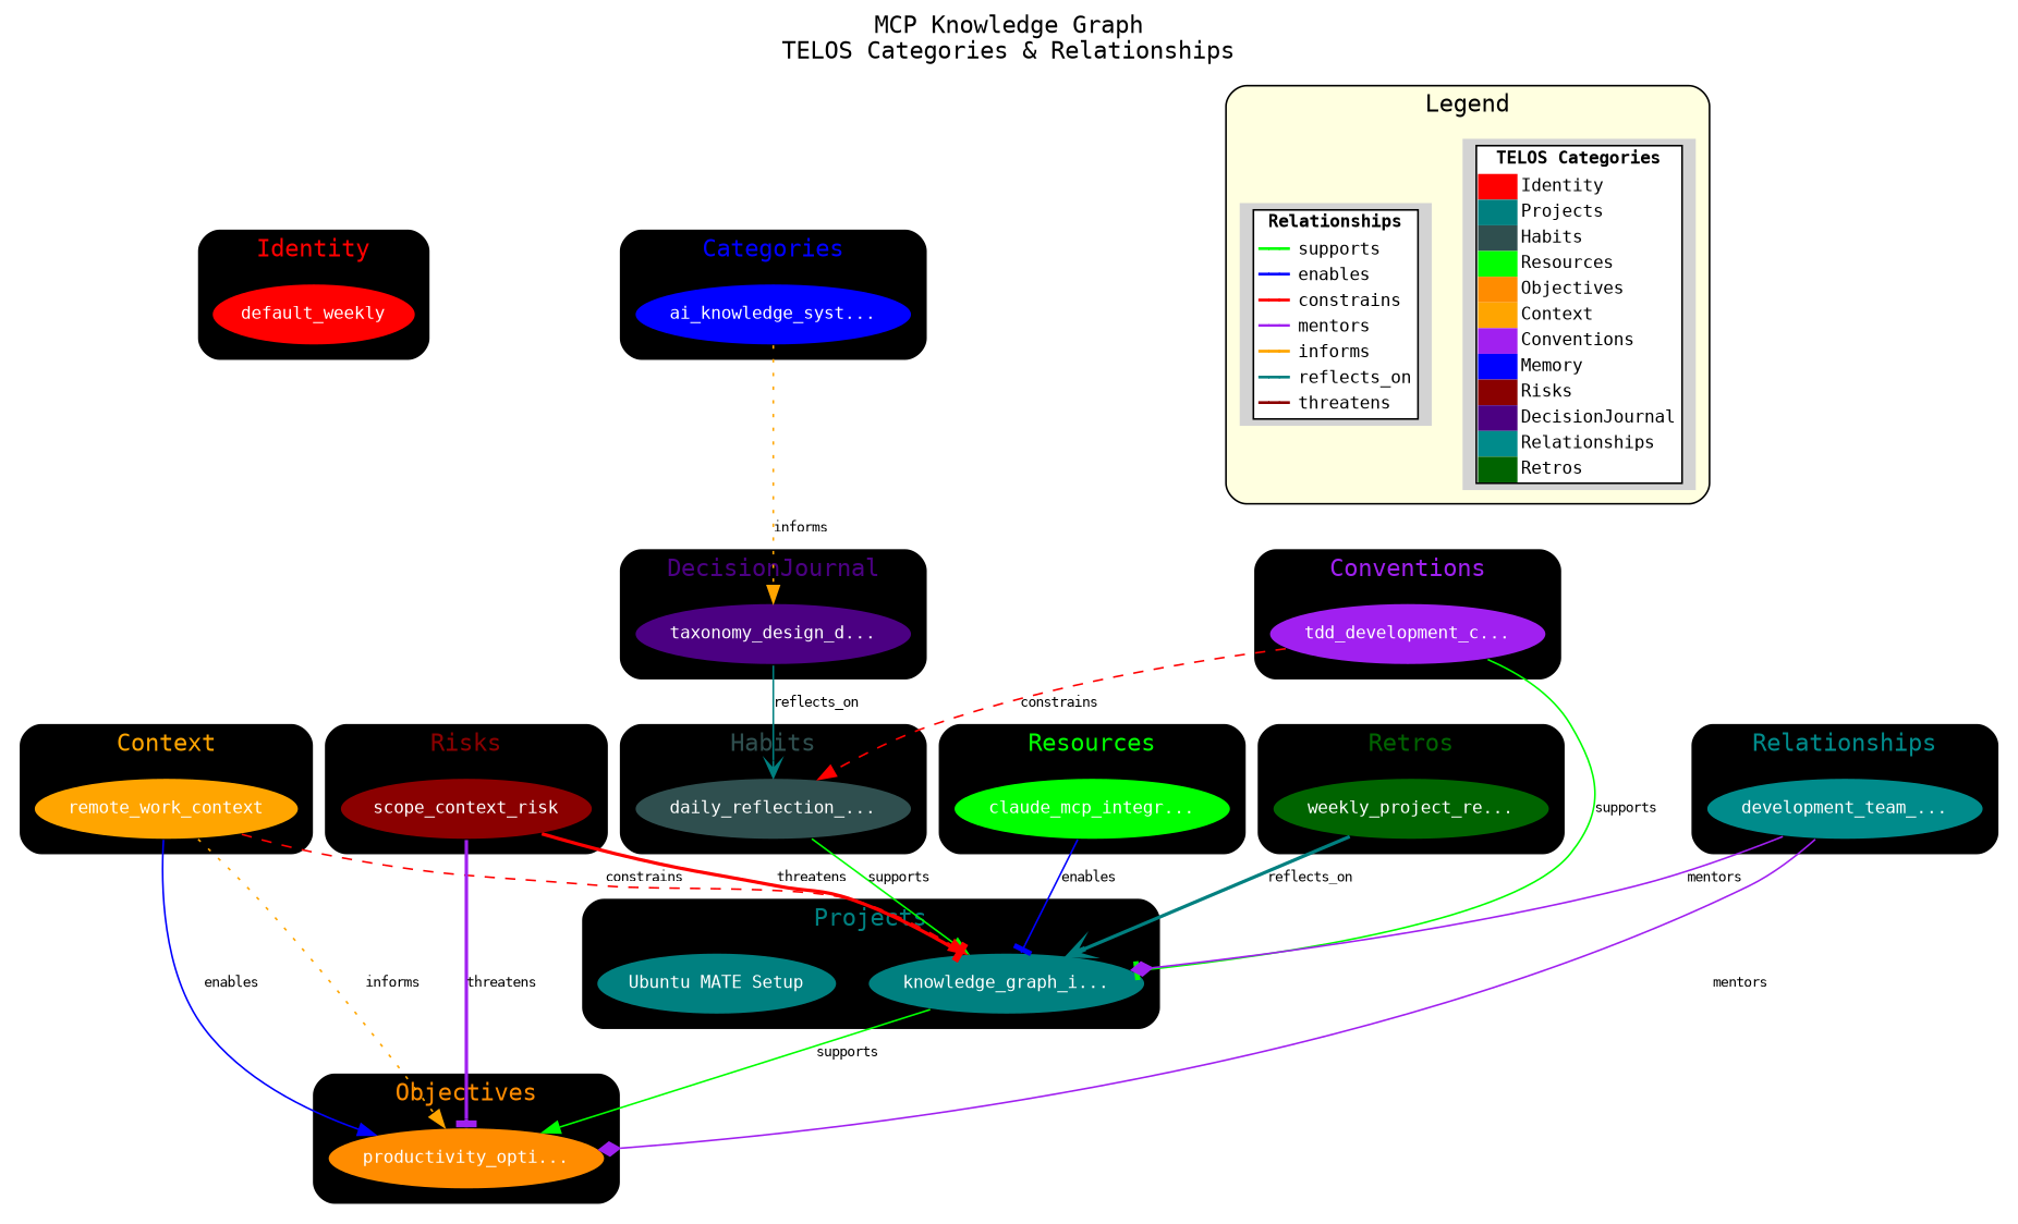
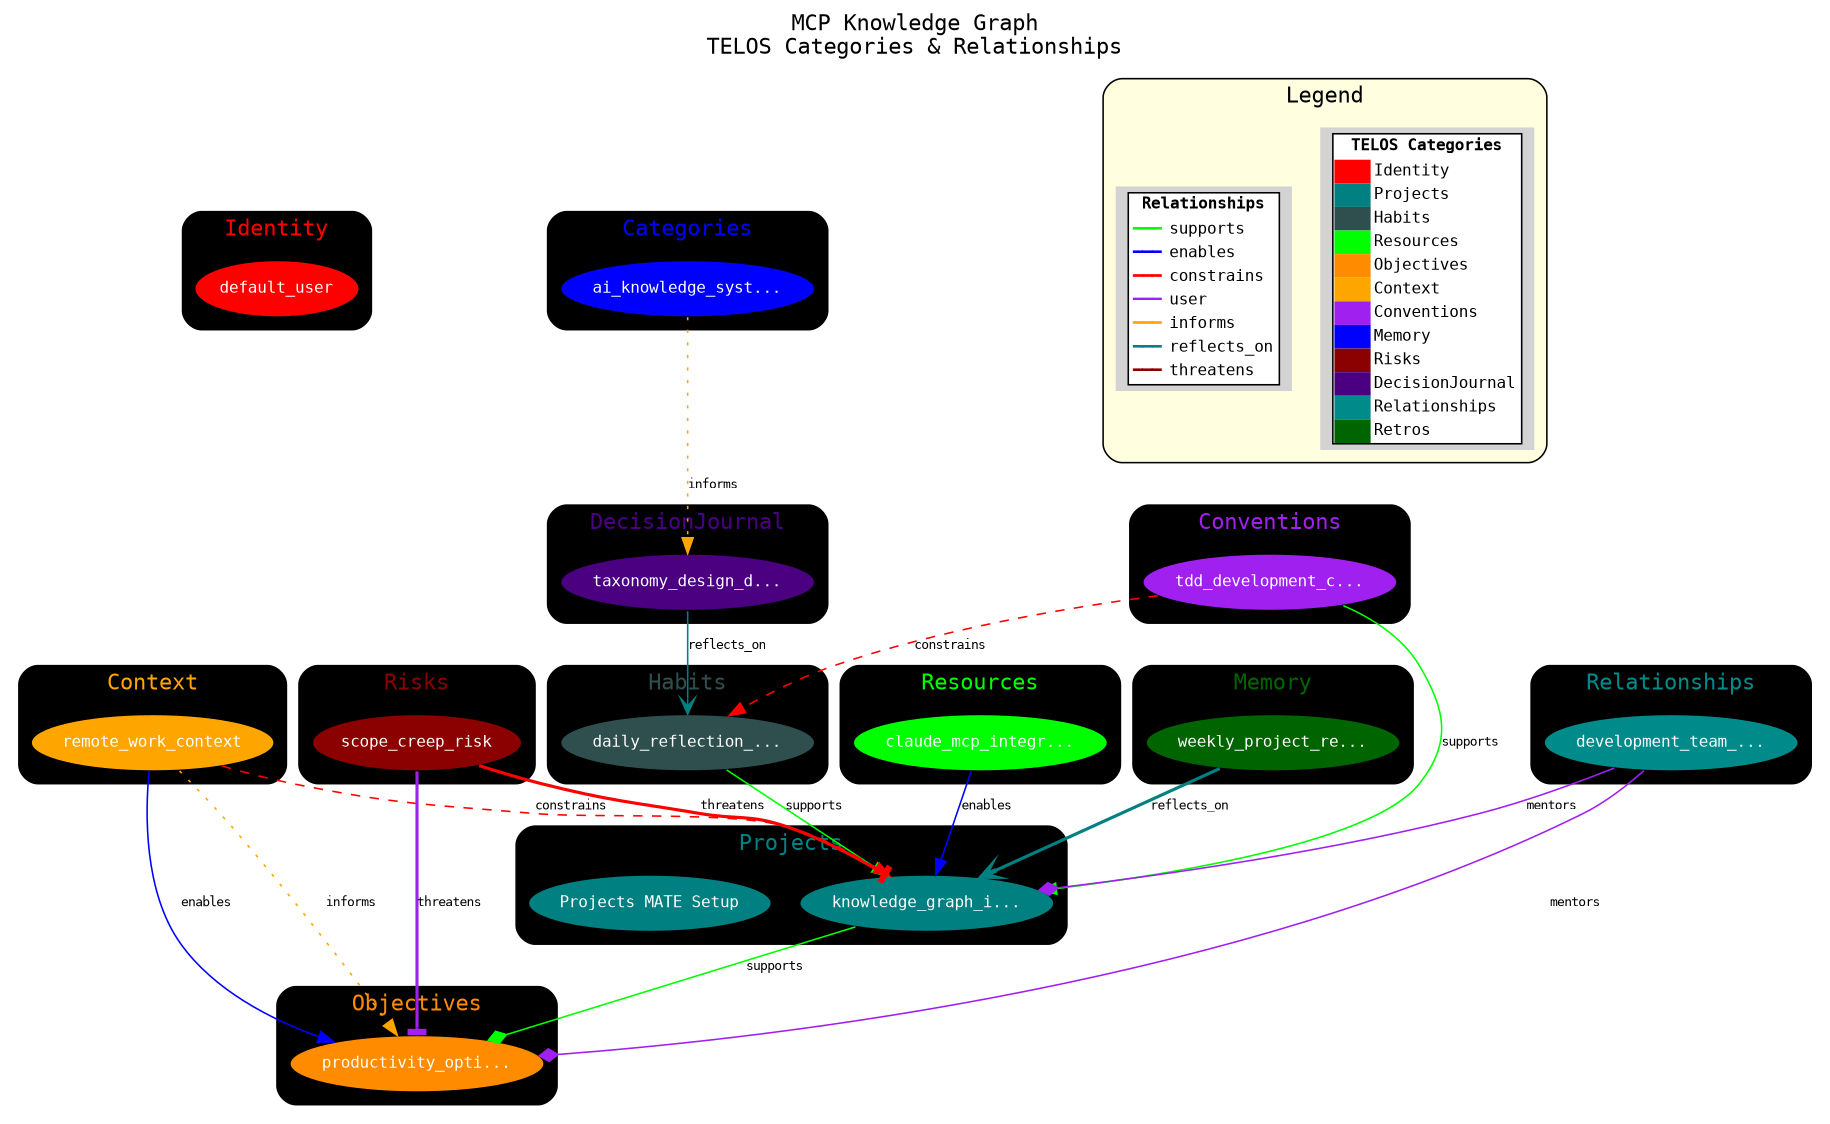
  digraph {
    fontname="DejaVu Sans Mono"
    fontsize=14
    label="MCP Knowledge Graph\nTELOS Categories & Relationships"
    labelloc=t
    rankdir=TB
    splines=true
    node [fontcolor=white fontname="DejaVu Sans Mono" fontsize=10 style=filled]
    edge [arrowhead=normal color=green fontname="DejaVu Sans Mono" fontsize=8 style=solid]
-   n1 [fillcolor=red label=default_weekly]
+   n1 [fillcolor=red label=default_user]
    n2 [fillcolor=teal label="knowledge_graph_i..."]
-   n3 [fillcolor=teal label="Ubuntu MATE Setup"]
+   n3 [fillcolor=teal label="Projects MATE Setup"]
    n4 [fillcolor=darkslategray label="daily_reflection_..."]
    n5 [fillcolor=green label="claude_mcp_integr..."]
    n6 [fillcolor=darkorange label="productivity_opti..."]
    n7 [fillcolor=orange label=remote_work_context]
    n8 [fillcolor=purple label="tdd_development_c..."]
    n9 [fillcolor=blue label="ai_knowledge_syst..."]
-   n10 [fillcolor=darkred label=scope_context_risk]
+   n10 [fillcolor=darkred label=scope_creep_risk]
    n11 [fillcolor=indigo label="taxonomy_design_d..."]
    n12 [fillcolor=darkcyan label="development_team_..."]
    n13 [fillcolor=darkgreen label="weekly_project_re..."]
    n14 [label=<             <TABLE BORDER="1" CELLBORDER="0" CELLSPACING="0" BGCOLOR="white">                 <TR><TD COLSPAN="2"><B>TELOS Categories</B></TD></TR>                 <TR><TD BGCOLOR="red">   </TD><TD ALIGN="LEFT">Identity</TD></TR>                 <TR><TD BGCOLOR="teal">   </TD><TD ALIGN="LEFT">Projects</TD></TR>                 <TR><TD BGCOLOR="darkslategray">   </TD><TD ALIGN="LEFT">Habits</TD></TR>                 <TR><TD BGCOLOR="green">   </TD><TD ALIGN="LEFT">Resources</TD></TR>                 <TR><TD BGCOLOR="darkorange">   </TD><TD ALIGN="LEFT">Objectives</TD></TR>                 <TR><TD BGCOLOR="orange">   </TD><TD ALIGN="LEFT">Context</TD></TR>                 <TR><TD BGCOLOR="purple">   </TD><TD ALIGN="LEFT">Conventions</TD></TR>                 <TR><TD BGCOLOR="blue">   </TD><TD ALIGN="LEFT">Memory</TD></TR>                 <TR><TD BGCOLOR="darkred">   </TD><TD ALIGN="LEFT">Risks</TD></TR>                 <TR><TD BGCOLOR="indigo">   </TD><TD ALIGN="LEFT">DecisionJournal</TD></TR>                 <TR><TD BGCOLOR="darkcyan">   </TD><TD ALIGN="LEFT">Relationships</TD></TR>                 <TR><TD BGCOLOR="darkgreen">   </TD><TD ALIGN="LEFT">Retros</TD></TR>             </TABLE>         > shape=none fontcolor=""]
-   n15 [label=<             <TABLE BORDER="1" CELLBORDER="0" CELLSPACING="0" BGCOLOR="white">                 <TR><TD COLSPAN="2"><B>Relationships</B></TD></TR>                 <TR><TD><FONT COLOR="green">━━━</FONT></TD><TD ALIGN="LEFT">supports</TD></TR>                 <TR><TD><FONT COLOR="blue">━━━</FONT></TD><TD ALIGN="LEFT">enables</TD></TR>                 <TR><TD><FONT COLOR="red">━━━</FONT></TD><TD ALIGN="LEFT">constrains</TD></TR>                 <TR><TD><FONT COLOR="purple">━━━</FONT></TD><TD ALIGN="LEFT">mentors</TD></TR>                 <TR><TD><FONT COLOR="orange">━━━</FONT></TD><TD ALIGN="LEFT">informs</TD></TR>                 <TR><TD><FONT COLOR="teal">━━━</FONT></TD><TD ALIGN="LEFT">reflects_on</TD></TR>                 <TR><TD><FONT COLOR="darkred">━━━</FONT></TD><TD ALIGN="LEFT">threatens</TD></TR>             </TABLE>         > shape=none fontcolor=""]
+   n15 [label=<             <TABLE BORDER="1" CELLBORDER="0" CELLSPACING="0" BGCOLOR="white">                 <TR><TD COLSPAN="2"><B>Relationships</B></TD></TR>                 <TR><TD><FONT COLOR="green">━━━</FONT></TD><TD ALIGN="LEFT">supports</TD></TR>                 <TR><TD><FONT COLOR="blue">━━━</FONT></TD><TD ALIGN="LEFT">enables</TD></TR>                 <TR><TD><FONT COLOR="red">━━━</FONT></TD><TD ALIGN="LEFT">constrains</TD></TR>                 <TR><TD><FONT COLOR="purple">━━━</FONT></TD><TD ALIGN="LEFT">user</TD></TR>                 <TR><TD><FONT COLOR="orange">━━━</FONT></TD><TD ALIGN="LEFT">informs</TD></TR>                 <TR><TD><FONT COLOR="teal">━━━</FONT></TD><TD ALIGN="LEFT">reflects_on</TD></TR>                 <TR><TD><FONT COLOR="darkred">━━━</FONT></TD><TD ALIGN="LEFT">threatens</TD></TR>             </TABLE>         > shape=none fontcolor=""]
    subgraph cluster_1 {
      bgcolor=red20
      fontcolor=red
      label=Identity
      style=rounded
      n1
    }
    subgraph cluster_2 {
      bgcolor=teal20
      fontcolor=teal
      label=Projects
      style=rounded
      n2
      n3
    }
    subgraph cluster_3 {
      bgcolor=darkslategray20
      fontcolor=darkslategray
      label=Habits
      style=rounded
      n4
    }
    subgraph cluster_4 {
      bgcolor=green20
      fontcolor=green
      label=Resources
      style=rounded
      n5
    }
    subgraph cluster_5 {
      bgcolor=darkorange20
      fontcolor=darkorange
      label=Objectives
      style=rounded
      n6
    }
    subgraph cluster_6 {
      bgcolor=orange20
      fontcolor=orange
      label=Context
      style=rounded
      n7
    }
    subgraph cluster_7 {
      bgcolor=purple20
      fontcolor=purple
      label=Conventions
      style=rounded
      n8
    }
    subgraph cluster_8 {
      bgcolor=blue20
      fontcolor=blue
      label=Categories
      style=rounded
      n9
    }
    subgraph cluster_9 {
      bgcolor=darkred20
      fontcolor=darkred
      label=Risks
      style=rounded
      n10
    }
    subgraph cluster_10 {
      bgcolor=indigo20
      fontcolor=indigo
      label=DecisionJournal
      style=rounded
      n11
    }
    subgraph cluster_11 {
      bgcolor=darkcyan20
      fontcolor=darkcyan
      label=Relationships
      style=rounded
      n12
    }
    subgraph cluster_12 {
      bgcolor=darkgreen20
      fontcolor=darkgreen
-     label=Retros
+     label=Memory
      style=rounded
      n13
    }
    subgraph cluster_13 {
      bgcolor=lightyellow
      label=Legend
      rank=sink
      style=rounded
      n14
      n15
    }
-   n2 -> n6 [label=supports]
+   n2 -> n6 [arrowhead=diamond label=supports]
    n4 -> n2 [label=supports]
-   n5 -> n2 [arrowhead=tee color=blue label=enables]
+   n5 -> n2 [color=blue label=enables]
    n7 -> n2 [color=red label=constrains style=dashed]
    n7 -> n6 [color=blue label=enables]
    n7 -> n6 [color=orange label=informs style=dotted]
-   n8 -> n2 [arrowhead=tee label=supports]
+   n8 -> n2 [label=supports]
    n8 -> n4 [color=red label=constrains style=dashed]
    n9 -> n11 [color=orange label=informs style=dotted]
    n10 -> n2 [arrowhead=tee color=red label=threatens style=bold]
    n10 -> n6 [arrowhead=tee color=purple label=threatens style=bold]
    n11 -> n4 [arrowhead=vee color=teal label=reflects_on]
    n12 -> n2 [arrowhead=diamond color=purple label=mentors]
    n12 -> n6 [arrowhead=diamond color=purple label=mentors]
    n13 -> n2 [arrowhead=vee color=teal label=reflects_on style=bold]
  }
